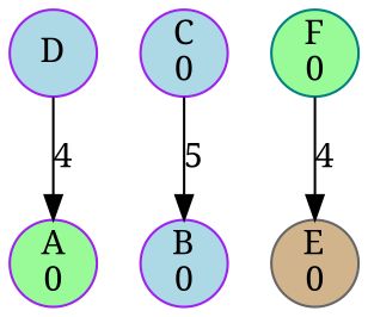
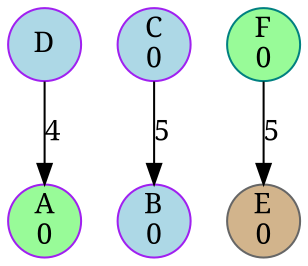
  digraph {
    fontname="Noto Serif"
    node [color=purple fillcolor=lightblue fixedsize=true fontname="Noto Serif" shape=circle style=filled]
    edge [fontname="Noto Serif"]
    n1 [fillcolor=palegreen label="A\n0" width=0.5]
    n2 [label="B\n0" width=0.5]
    n3 [label="C\n0" width=0.5]
    n4 [label="D\n" width=0.5]
    n5 [color=gray40 fillcolor=tan label="E\n0" width=0.5]
    n6 [color=teal fillcolor=palegreen label="F\n0" width=0.5]
    n3 -> n2 [label=5]
    n4 -> n1 [label=4]
-   n6 -> n5 [label=4]
+   n6 -> n5 [label=5]
  }
